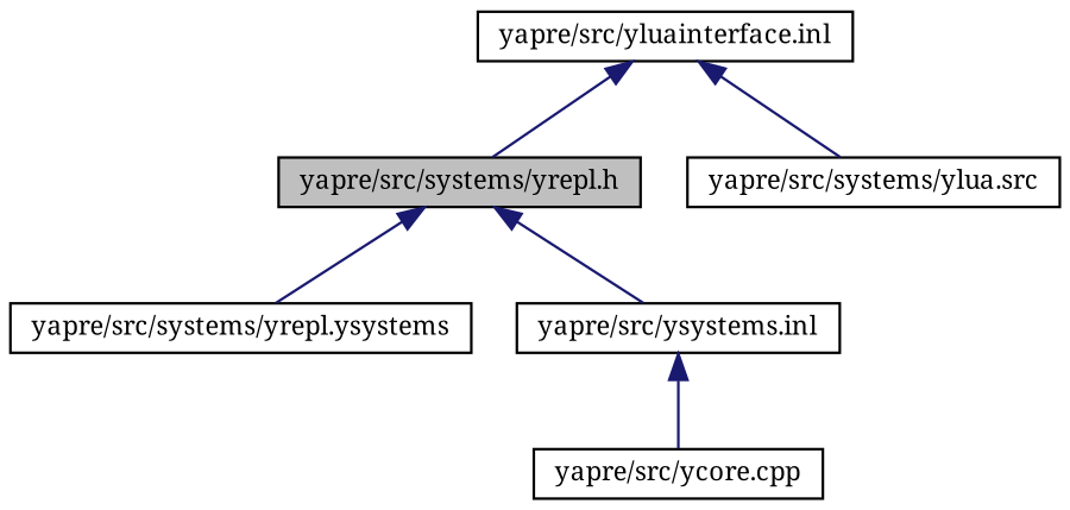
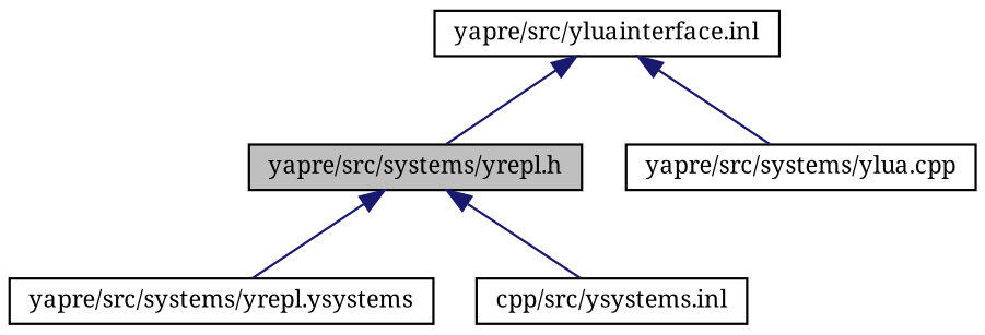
  digraph {
    fontname="Noto Serif"
    node [color=black fontname="Noto Serif" fontsize=10 shape=record]
    edge [color=midnightblue dir=back fontname="Noto Serif" fontsize=10 labelfontname=Helvetica labelfontsize=10 style=solid]
    n1 [fillcolor=grey75 fontcolor=black height=0.2 label="yapre/src/systems/yrepl.h" style=filled width=0.4]
    n2 [height=0.2 label="yapre/src/systems/yrepl.ysystems" width=0.4]
-   n3 [height=0.2 label="yapre/src/ysystems.inl" width=0.4]
-   n4 [height=0.2 label="yapre/src/ycore.cpp" width=0.4]
+   n3 [height=0.2 label="cpp/src/ysystems.inl" width=0.4]
    n5 [height=0.2 label="yapre/src/yluainterface.inl" width=0.4]
-   n6 [height=0.2 label="yapre/src/systems/ylua.src" width=0.4]
+   n6 [height=0.2 label="yapre/src/systems/ylua.cpp" width=0.4]
    n1 -> n2
    n1 -> n3
-   n3 -> n4
    n5 -> n1
    n5 -> n6
  }
